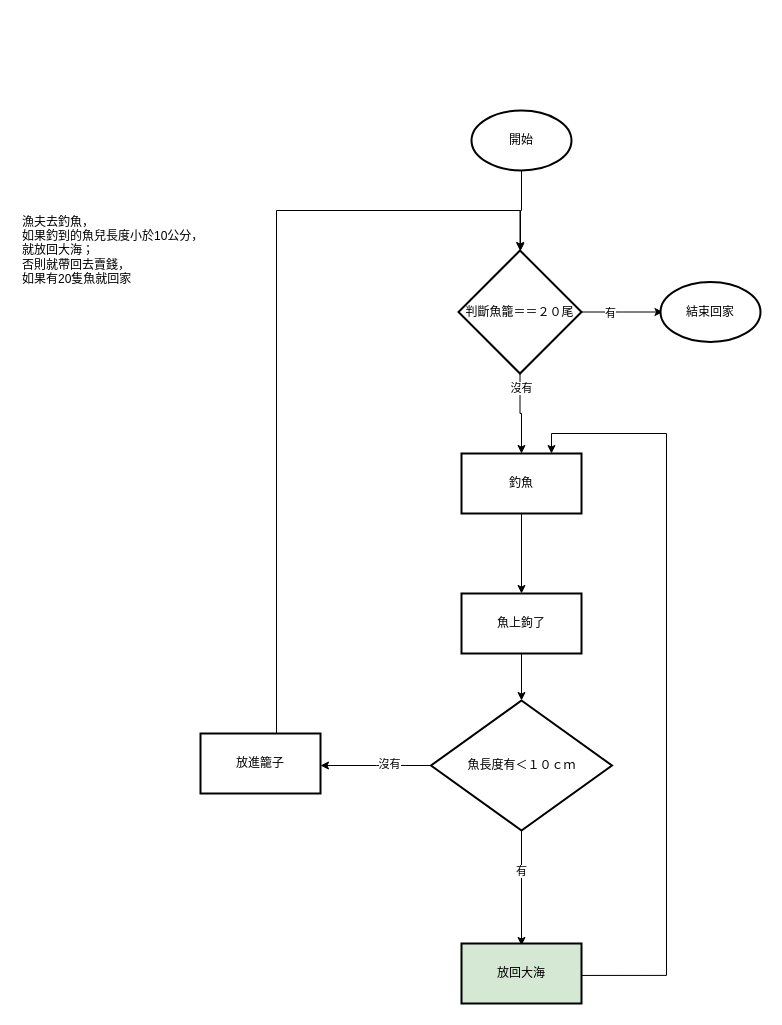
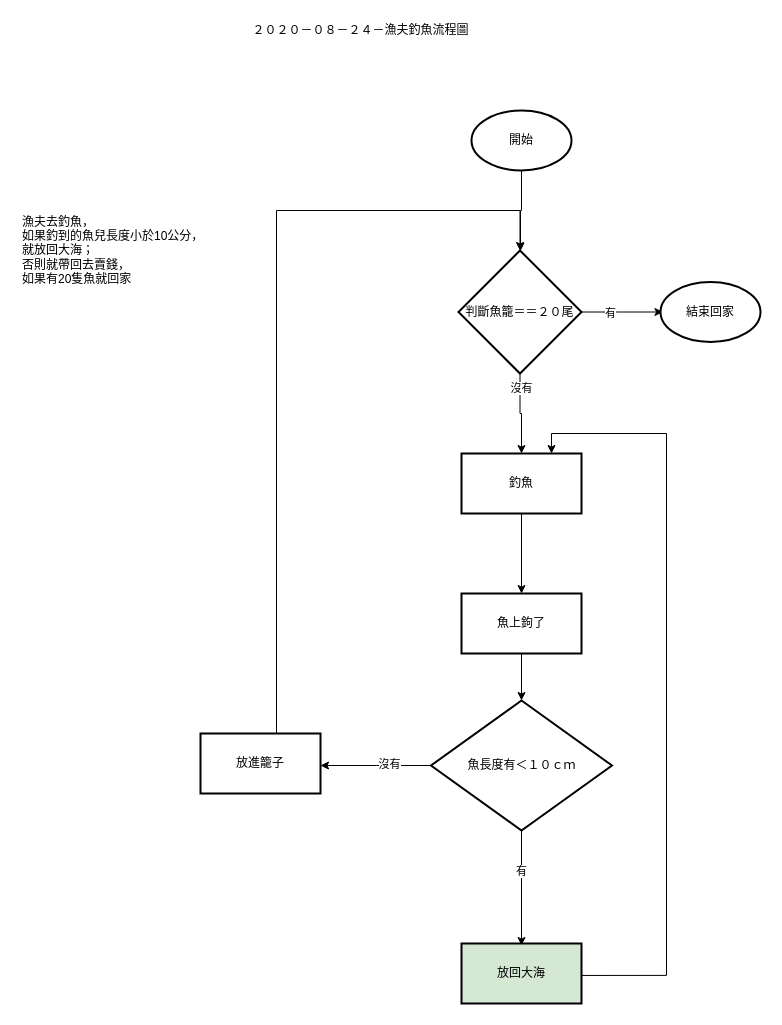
  <mxCell id="0" />
  <mxCell id="1" parent="0" />
  <mxCell id="2" value="" style="edgeStyle=orthogonalEdgeStyle;rounded=0;orthogonalLoop=1;jettySize=auto;html=1;" edge="1" parent="1" source="3" target="8"><mxGeometry relative="1" as="geometry"><Array as="points"><mxPoint x="521" y="210" /><mxPoint x="520" y="210" /></Array></mxGeometry></mxCell>
  <mxCell id="3" value="開始" style="strokeWidth=2;html=1;shape=mxgraph.flowchart.start_1;whiteSpace=wrap;" vertex="1" parent="1"><mxGeometry x="471" y="110" width="100" height="60" as="geometry" /></mxCell>
  <mxCell id="4" value="" style="edgeStyle=orthogonalEdgeStyle;rounded=0;orthogonalLoop=1;jettySize=auto;html=1;fontFamily=Helvetica;" edge="1" parent="1" source="8" target="10"><mxGeometry relative="1" as="geometry" /></mxCell>
  <mxCell id="5" value="沒有" style="edgeLabel;html=1;align=center;verticalAlign=middle;resizable=0;points=[];fontFamily=Helvetica;" vertex="1" connectable="0" parent="4"><mxGeometry x="0.01" y="26" relative="1" as="geometry"><mxPoint as="offset" /></mxGeometry></mxCell>
  <mxCell id="6" value="" style="edgeStyle=orthogonalEdgeStyle;rounded=0;orthogonalLoop=1;jettySize=auto;html=1;fontFamily=Helvetica;" edge="1" parent="1" source="8"><mxGeometry relative="1" as="geometry"><mxPoint x="662.5" y="311.5" as="targetPoint" /></mxGeometry></mxCell>
  <mxCell id="7" value="有" style="edgeLabel;html=1;align=center;verticalAlign=middle;resizable=0;points=[];fontFamily=Helvetica;" vertex="1" connectable="0" parent="6"><mxGeometry x="-0.305" y="-1" relative="1" as="geometry"><mxPoint as="offset" /></mxGeometry></mxCell>
  <mxCell id="8" value="判斷魚籠＝＝２０尾" style="rhombus;whiteSpace=wrap;html=1;strokeWidth=2;direction=south;" vertex="1" parent="1"><mxGeometry x="458" y="250" width="123" height="123" as="geometry" /></mxCell>
  <mxCell id="9" value="" style="edgeStyle=orthogonalEdgeStyle;rounded=0;orthogonalLoop=1;jettySize=auto;html=1;fontFamily=Helvetica;" edge="1" parent="1" source="10" target="12"><mxGeometry relative="1" as="geometry" /></mxCell>
  <mxCell id="10" value="釣魚" style="whiteSpace=wrap;html=1;strokeWidth=2;" vertex="1" parent="1"><mxGeometry x="461" y="453" width="120" height="60" as="geometry" /></mxCell>
  <mxCell id="11" value="" style="edgeStyle=orthogonalEdgeStyle;rounded=0;orthogonalLoop=1;jettySize=auto;html=1;fontFamily=Helvetica;" edge="1" parent="1" source="12" target="17"><mxGeometry relative="1" as="geometry" /></mxCell>
  <mxCell id="12" value="魚上鉤了　" style="whiteSpace=wrap;html=1;strokeWidth=2;" vertex="1" parent="1"><mxGeometry x="461" y="593" width="120" height="60" as="geometry" /></mxCell>
  <mxCell id="13" value="" style="edgeStyle=orthogonalEdgeStyle;rounded=0;orthogonalLoop=1;jettySize=auto;html=1;fontFamily=Helvetica;" edge="1" parent="1" source="17"><mxGeometry relative="1" as="geometry"><mxPoint x="521" y="945" as="targetPoint" /></mxGeometry></mxCell>
  <mxCell id="14" value="有" style="edgeLabel;html=1;align=center;verticalAlign=middle;resizable=0;points=[];fontFamily=Helvetica;" vertex="1" connectable="0" parent="13"><mxGeometry x="-0.303" y="-1" relative="1" as="geometry"><mxPoint as="offset" /></mxGeometry></mxCell>
  <mxCell id="15" value="" style="edgeStyle=orthogonalEdgeStyle;rounded=0;orthogonalLoop=1;jettySize=auto;html=1;fontFamily=Helvetica;" edge="1" parent="1" source="17"><mxGeometry relative="1" as="geometry"><mxPoint x="320" y="765" as="targetPoint" /></mxGeometry></mxCell>
  <mxCell id="16" value="沒有" style="edgeLabel;html=1;align=center;verticalAlign=middle;resizable=0;points=[];fontFamily=Helvetica;" vertex="1" connectable="0" parent="15"><mxGeometry x="-0.24" y="-2" relative="1" as="geometry"><mxPoint as="offset" /></mxGeometry></mxCell>
  <mxCell id="17" value="魚長度有＜１０ｃｍ" style="rhombus;whiteSpace=wrap;html=1;strokeWidth=2;" vertex="1" parent="1"><mxGeometry x="430.5" y="700" width="181" height="130" as="geometry" /></mxCell>
  <mxCell id="18" style="edgeStyle=orthogonalEdgeStyle;rounded=0;orthogonalLoop=1;jettySize=auto;html=1;entryX=0.75;entryY=0;entryDx=0;entryDy=0;fontFamily=Helvetica;" edge="1" parent="1" target="10"><mxGeometry relative="1" as="geometry"><mxPoint x="581" y="974.941" as="sourcePoint" /><Array as="points"><mxPoint x="666" y="975" /><mxPoint x="666" y="433" /><mxPoint x="551" y="433" /></Array></mxGeometry></mxCell>
  <mxCell id="19" value="放回大海" style="whiteSpace=wrap;html=1;strokeWidth=2;fillColor=#d5e8d4;" vertex="1" parent="1"><mxGeometry x="461" y="943" width="120" height="60" as="geometry" /></mxCell>
  <mxCell id="20" style="edgeStyle=orthogonalEdgeStyle;rounded=0;orthogonalLoop=1;jettySize=auto;html=1;entryX=0;entryY=0.5;entryDx=0;entryDy=0;fontFamily=Helvetica;" edge="1" parent="1" target="8"><mxGeometry relative="1" as="geometry"><mxPoint x="276" y="735" as="sourcePoint" /><Array as="points"><mxPoint x="276" y="210" /><mxPoint x="520" y="210" /></Array></mxGeometry></mxCell>
  <mxCell id="21" value="放進籠子" style="whiteSpace=wrap;html=1;strokeWidth=2;" vertex="1" parent="1"><mxGeometry x="200" y="733" width="120" height="60" as="geometry" /></mxCell>
  <mxCell id="22" value="&lt;div&gt;漁夫去釣魚，&lt;/div&gt;&lt;div&gt;如果釣到的魚兒長度小於10公分，&lt;/div&gt;&lt;div&gt;就放回大海；&lt;/div&gt;&lt;div&gt;否則就帶回去賣錢，&lt;/div&gt;&lt;div&gt;如果有20隻魚就回家&lt;/div&gt;" style="text;html=1;align=left;verticalAlign=middle;resizable=0;points=[];autosize=1;fontFamily=Helvetica;" vertex="1" parent="1"><mxGeometry x="20" y="210" width="200" height="80" as="geometry" /></mxCell>
+ <mxCell id="23" value="２０２０－０８－２４－漁夫釣魚流程圖" style="text;html=1;align=center;verticalAlign=middle;resizable=0;points=[];autosize=1;fontFamily=Helvetica;" vertex="1" parent="1"><mxGeometry x="245" y="20" width="230" height="20" as="geometry" /></mxCell>
  <mxCell id="24" value="結束回家" style="strokeWidth=2;html=1;shape=mxgraph.flowchart.start_1;whiteSpace=wrap;fontFamily=Helvetica;" vertex="1" parent="1"><mxGeometry x="660" y="281.5" width="100" height="60" as="geometry" /></mxCell>
